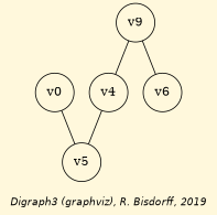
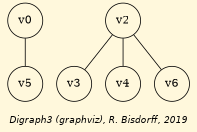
  strict graph {
    bgcolor=cornsilk
    fontname="Helvetica-Oblique"
    fontsize=12
    label="\nDigraph3 (graphviz), R. Bisdorff, 2019"
    node [shape=circle]
    edge [arrowhead=none arrowtail=none color=black dir=both style="setlinewidth(1)"]
    n1 [label=v0]
    n2 [label=v5]
-   n3 [label=v9]
+   n3 [label=v2]
+   n4 [label=v3]
    n5 [label=v4]
    n6 [label=v6]
    n1 -- n2
+   n3 -- n4
    n3 -- n5
    n3 -- n6
-   n5 -- n2
  }
